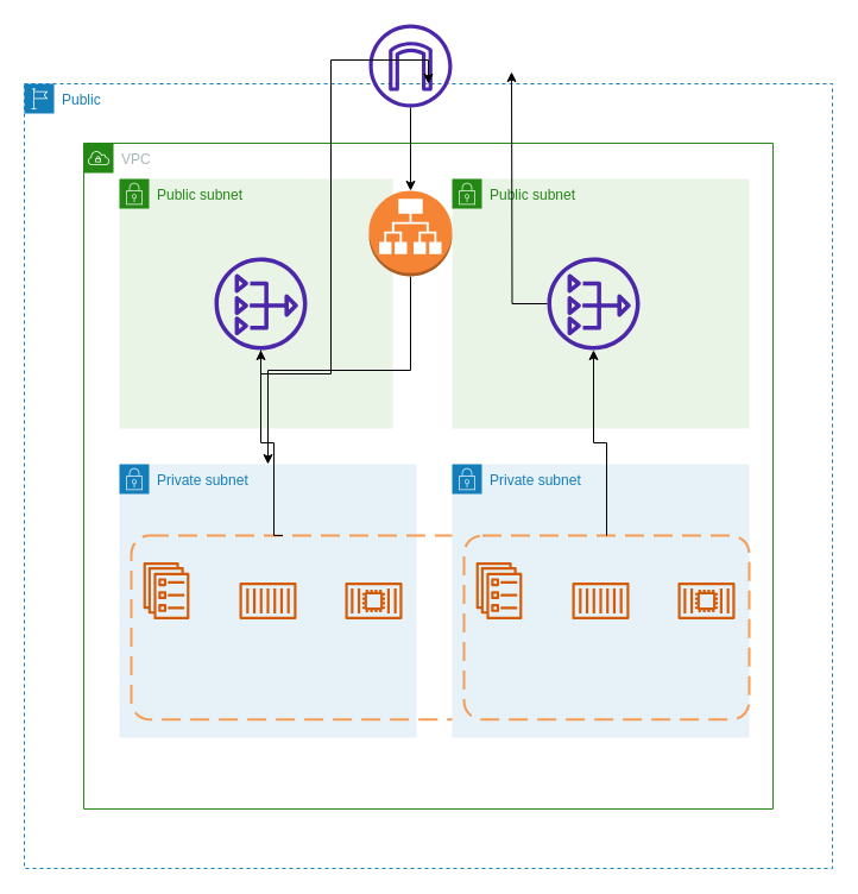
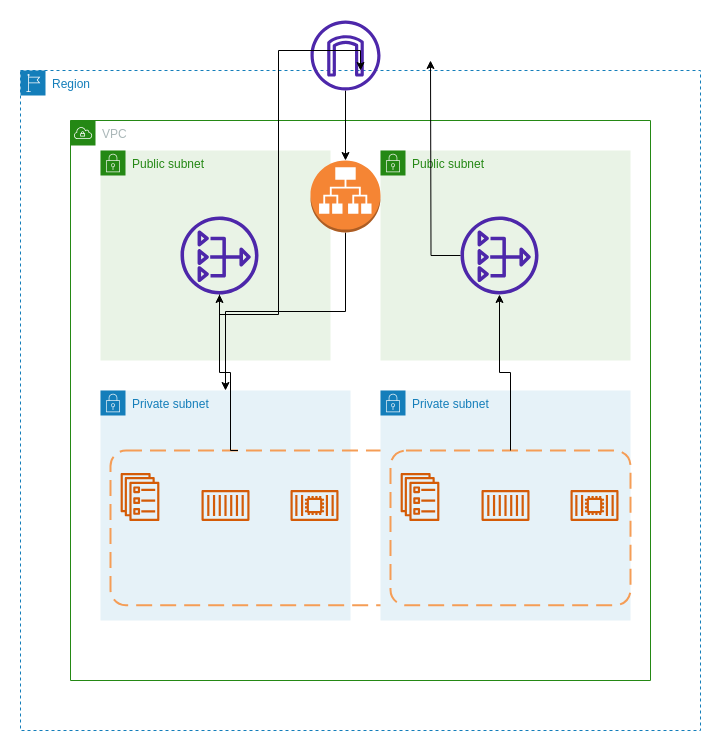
  <mxCell id="0" />
  <mxCell id="1" parent="0" />
- <mxCell id="2" value="Public" style="points=[[0,0],[0.25,0],[0.5,0],[0.75,0],[1,0],[1,0.25],[1,0.5],[1,0.75],[1,1],[0.75,1],[0.5,1],[0.25,1],[0,1],[0,0.75],[0,0.5],[0,0.25]];outlineConnect=0;gradientColor=none;html=1;whiteSpace=wrap;fontSize=12;fontStyle=0;container=1;pointerEvents=0;collapsible=0;recursiveResize=0;shape=mxgraph.aws4.group;grIcon=mxgraph.aws4.group_region;strokeColor=#147EBA;fillColor=none;verticalAlign=top;align=left;spacingLeft=30;fontColor=#147EBA;dashed=1;" vertex="1" parent="1"><mxGeometry x="20" y="70" width="680" height="660" as="geometry" /></mxCell>
+ <mxCell id="2" value="Region" style="points=[[0,0],[0.25,0],[0.5,0],[0.75,0],[1,0],[1,0.25],[1,0.5],[1,0.75],[1,1],[0.75,1],[0.5,1],[0.25,1],[0,1],[0,0.75],[0,0.5],[0,0.25]];outlineConnect=0;gradientColor=none;html=1;whiteSpace=wrap;fontSize=12;fontStyle=0;container=1;pointerEvents=0;collapsible=0;recursiveResize=0;shape=mxgraph.aws4.group;grIcon=mxgraph.aws4.group_region;strokeColor=#147EBA;fillColor=none;verticalAlign=top;align=left;spacingLeft=30;fontColor=#147EBA;dashed=1;" vertex="1" parent="1"><mxGeometry x="20" y="70" width="680" height="660" as="geometry" /></mxCell>
  <mxCell id="3" value="VPC" style="points=[[0,0],[0.25,0],[0.5,0],[0.75,0],[1,0],[1,0.25],[1,0.5],[1,0.75],[1,1],[0.75,1],[0.5,1],[0.25,1],[0,1],[0,0.75],[0,0.5],[0,0.25]];outlineConnect=0;gradientColor=none;html=1;whiteSpace=wrap;fontSize=12;fontStyle=0;container=1;pointerEvents=0;collapsible=0;recursiveResize=0;shape=mxgraph.aws4.group;grIcon=mxgraph.aws4.group_vpc;strokeColor=#248814;fillColor=none;verticalAlign=top;align=left;spacingLeft=30;fontColor=#AAB7B8;dashed=0;" vertex="1" parent="1"><mxGeometry x="70" y="120" width="580" height="560" as="geometry" /></mxCell>
  <mxCell id="4" value="Public subnet" style="points=[[0,0],[0.25,0],[0.5,0],[0.75,0],[1,0],[1,0.25],[1,0.5],[1,0.75],[1,1],[0.75,1],[0.5,1],[0.25,1],[0,1],[0,0.75],[0,0.5],[0,0.25]];outlineConnect=0;gradientColor=none;html=1;whiteSpace=wrap;fontSize=12;fontStyle=0;container=1;pointerEvents=0;collapsible=0;recursiveResize=0;shape=mxgraph.aws4.group;grIcon=mxgraph.aws4.group_security_group;grStroke=0;strokeColor=#248814;fillColor=#E9F3E6;verticalAlign=top;align=left;spacingLeft=30;fontColor=#248814;dashed=0;" vertex="1" parent="3"><mxGeometry x="310" y="30" width="250" height="210" as="geometry" /></mxCell>
  <mxCell id="5" value="" style="sketch=0;outlineConnect=0;fontColor=#232F3E;gradientColor=none;fillColor=#4D27AA;strokeColor=none;dashed=0;verticalLabelPosition=bottom;verticalAlign=top;align=center;html=1;fontSize=12;fontStyle=0;aspect=fixed;pointerEvents=1;shape=mxgraph.aws4.nat_gateway;" vertex="1" parent="4"><mxGeometry x="80" y="66" width="78" height="78" as="geometry" /></mxCell>
  <mxCell id="6" value="Private subnet" style="points=[[0,0],[0.25,0],[0.5,0],[0.75,0],[1,0],[1,0.25],[1,0.5],[1,0.75],[1,1],[0.75,1],[0.5,1],[0.25,1],[0,1],[0,0.75],[0,0.5],[0,0.25]];outlineConnect=0;gradientColor=none;html=1;whiteSpace=wrap;fontSize=12;fontStyle=0;container=1;pointerEvents=0;collapsible=0;recursiveResize=0;shape=mxgraph.aws4.group;grIcon=mxgraph.aws4.group_security_group;grStroke=0;strokeColor=#147EBA;fillColor=#E6F2F8;verticalAlign=top;align=left;spacingLeft=30;fontColor=#147EBA;dashed=0;" vertex="1" parent="3"><mxGeometry x="30" y="270" width="250" height="230" as="geometry" /></mxCell>
  <mxCell id="7" value="" style="sketch=0;outlineConnect=0;fontColor=#232F3E;gradientColor=none;fillColor=#D45B07;strokeColor=none;dashed=0;verticalLabelPosition=bottom;verticalAlign=top;align=center;html=1;fontSize=12;fontStyle=0;aspect=fixed;pointerEvents=1;shape=mxgraph.aws4.container_1;" vertex="1" parent="6"><mxGeometry x="101" y="99.5" width="48" height="31" as="geometry" /></mxCell>
  <mxCell id="8" value="" style="sketch=0;outlineConnect=0;fontColor=#232F3E;gradientColor=none;fillColor=#D45B07;strokeColor=none;dashed=0;verticalLabelPosition=bottom;verticalAlign=top;align=center;html=1;fontSize=12;fontStyle=0;aspect=fixed;pointerEvents=1;shape=mxgraph.aws4.ecs_service;" vertex="1" parent="6"><mxGeometry x="20" y="82.5" width="39" height="48" as="geometry" /></mxCell>
  <mxCell id="9" value="" style="sketch=0;outlineConnect=0;fontColor=#232F3E;gradientColor=none;fillColor=#D45B07;strokeColor=none;dashed=0;verticalLabelPosition=bottom;verticalAlign=top;align=center;html=1;fontSize=12;fontStyle=0;aspect=fixed;pointerEvents=1;shape=mxgraph.aws4.container_2;" vertex="1" parent="6"><mxGeometry x="190" y="99.5" width="48" height="31" as="geometry" /></mxCell>
  <mxCell id="10" value="" style="rounded=1;arcSize=10;dashed=1;strokeColor=#F59D56;fillColor=none;gradientColor=none;dashPattern=8 4;strokeWidth=2;" vertex="1" parent="6"><mxGeometry x="10" y="60" width="510" height="154.75" as="geometry" /></mxCell>
  <mxCell id="11" value="Private subnet" style="points=[[0,0],[0.25,0],[0.5,0],[0.75,0],[1,0],[1,0.25],[1,0.5],[1,0.75],[1,1],[0.75,1],[0.5,1],[0.25,1],[0,1],[0,0.75],[0,0.5],[0,0.25]];outlineConnect=0;gradientColor=none;html=1;whiteSpace=wrap;fontSize=12;fontStyle=0;container=1;pointerEvents=0;collapsible=0;recursiveResize=0;shape=mxgraph.aws4.group;grIcon=mxgraph.aws4.group_security_group;grStroke=0;strokeColor=#147EBA;fillColor=#E6F2F8;verticalAlign=top;align=left;spacingLeft=30;fontColor=#147EBA;dashed=0;" vertex="1" parent="3"><mxGeometry x="310" y="270" width="250" height="230" as="geometry" /></mxCell>
  <mxCell id="12" value="" style="sketch=0;outlineConnect=0;fontColor=#232F3E;gradientColor=none;fillColor=#D45B07;strokeColor=none;dashed=0;verticalLabelPosition=bottom;verticalAlign=top;align=center;html=1;fontSize=12;fontStyle=0;aspect=fixed;pointerEvents=1;shape=mxgraph.aws4.container_1;" vertex="1" parent="11"><mxGeometry x="101" y="99.5" width="48" height="31" as="geometry" /></mxCell>
  <mxCell id="13" value="" style="sketch=0;outlineConnect=0;fontColor=#232F3E;gradientColor=none;fillColor=#D45B07;strokeColor=none;dashed=0;verticalLabelPosition=bottom;verticalAlign=top;align=center;html=1;fontSize=12;fontStyle=0;aspect=fixed;pointerEvents=1;shape=mxgraph.aws4.ecs_service;" vertex="1" parent="11"><mxGeometry x="20" y="82.5" width="39" height="48" as="geometry" /></mxCell>
  <mxCell id="14" value="" style="sketch=0;outlineConnect=0;fontColor=#232F3E;gradientColor=none;fillColor=#D45B07;strokeColor=none;dashed=0;verticalLabelPosition=bottom;verticalAlign=top;align=center;html=1;fontSize=12;fontStyle=0;aspect=fixed;pointerEvents=1;shape=mxgraph.aws4.container_2;" vertex="1" parent="11"><mxGeometry x="190" y="99.5" width="48" height="31" as="geometry" /></mxCell>
  <mxCell id="15" value="" style="rounded=1;arcSize=10;dashed=1;strokeColor=#F59D56;fillColor=none;gradientColor=none;dashPattern=8 4;strokeWidth=2;" vertex="1" parent="11"><mxGeometry x="10" y="60" width="240" height="154.75" as="geometry" /></mxCell>
  <mxCell id="16" value="Public subnet" style="points=[[0,0],[0.25,0],[0.5,0],[0.75,0],[1,0],[1,0.25],[1,0.5],[1,0.75],[1,1],[0.75,1],[0.5,1],[0.25,1],[0,1],[0,0.75],[0,0.5],[0,0.25]];outlineConnect=0;gradientColor=none;html=1;whiteSpace=wrap;fontSize=12;fontStyle=0;container=1;pointerEvents=0;collapsible=0;recursiveResize=0;shape=mxgraph.aws4.group;grIcon=mxgraph.aws4.group_security_group;grStroke=0;strokeColor=#248814;fillColor=#E9F3E6;verticalAlign=top;align=left;spacingLeft=30;fontColor=#248814;dashed=0;" vertex="1" parent="3"><mxGeometry x="30" y="30" width="230" height="210" as="geometry" /></mxCell>
  <mxCell id="17" value="" style="sketch=0;outlineConnect=0;fontColor=#232F3E;gradientColor=none;fillColor=#4D27AA;strokeColor=none;dashed=0;verticalLabelPosition=bottom;verticalAlign=top;align=center;html=1;fontSize=12;fontStyle=0;aspect=fixed;pointerEvents=1;shape=mxgraph.aws4.nat_gateway;" vertex="1" parent="16"><mxGeometry x="80" y="66" width="78" height="78" as="geometry" /></mxCell>
  <mxCell id="18" style="edgeStyle=orthogonalEdgeStyle;rounded=0;orthogonalLoop=1;jettySize=auto;html=1;" edge="1" parent="3" source="19" target="6"><mxGeometry relative="1" as="geometry" /></mxCell>
  <mxCell id="19" value="" style="outlineConnect=0;dashed=0;verticalLabelPosition=bottom;verticalAlign=top;align=center;html=1;shape=mxgraph.aws3.application_load_balancer;fillColor=#F58534;gradientColor=none;" vertex="1" parent="3"><mxGeometry x="240" y="40" width="70" height="72" as="geometry" /></mxCell>
  <mxCell id="20" style="edgeStyle=orthogonalEdgeStyle;rounded=0;orthogonalLoop=1;jettySize=auto;html=1;" edge="1" parent="3" source="15" target="5"><mxGeometry relative="1" as="geometry" /></mxCell>
  <mxCell id="21" style="edgeStyle=orthogonalEdgeStyle;rounded=0;orthogonalLoop=1;jettySize=auto;html=1;exitX=0.25;exitY=0;exitDx=0;exitDy=0;" edge="1" parent="3" source="10" target="17"><mxGeometry relative="1" as="geometry"><Array as="points"><mxPoint x="160" y="330" /><mxPoint x="160" y="252" /><mxPoint x="149" y="252" /></Array></mxGeometry></mxCell>
  <mxCell id="22" style="edgeStyle=orthogonalEdgeStyle;rounded=0;orthogonalLoop=1;jettySize=auto;html=1;" edge="1" parent="1" source="23" target="19"><mxGeometry relative="1" as="geometry" /></mxCell>
  <mxCell id="23" value="" style="sketch=0;outlineConnect=0;fontColor=#232F3E;gradientColor=none;fillColor=#4D27AA;strokeColor=none;dashed=0;verticalLabelPosition=bottom;verticalAlign=top;align=center;html=1;fontSize=12;fontStyle=0;aspect=fixed;pointerEvents=1;shape=mxgraph.aws4.internet_gateway;" vertex="1" parent="1"><mxGeometry x="310" width="70" height="70" as="geometry" y="20" /></mxCell>
  <mxCell id="24" style="edgeStyle=orthogonalEdgeStyle;rounded=0;orthogonalLoop=1;jettySize=auto;html=1;" edge="1" parent="1" source="17" target="2"><mxGeometry relative="1" as="geometry" /></mxCell>
  <mxCell id="25" style="edgeStyle=orthogonalEdgeStyle;rounded=0;orthogonalLoop=1;jettySize=auto;html=1;" edge="1" parent="1" source="5"><mxGeometry relative="1" as="geometry"><mxPoint x="430" y="60" as="targetPoint" /></mxGeometry></mxCell>
